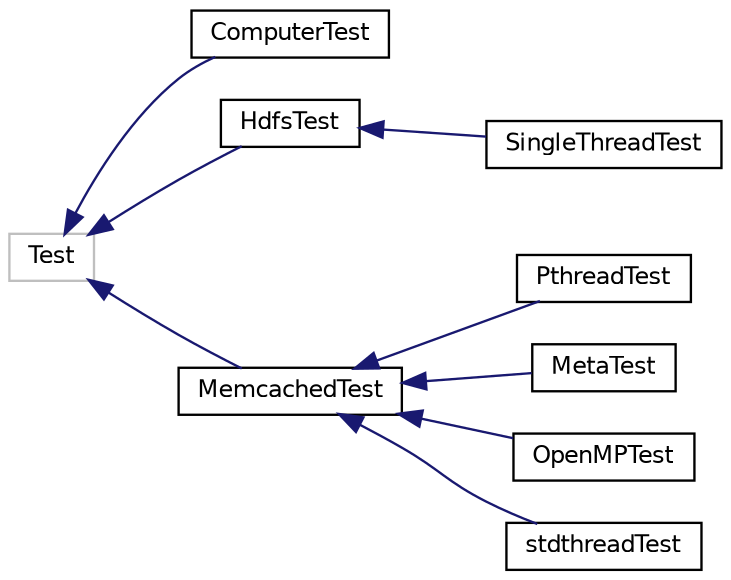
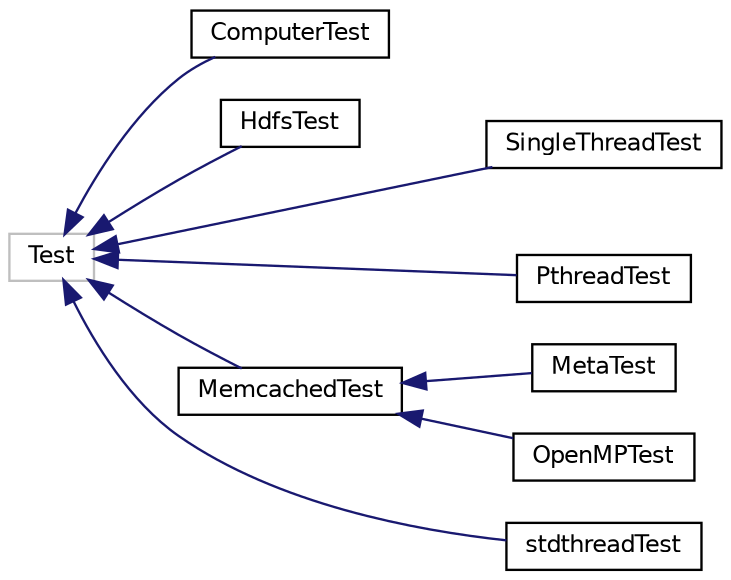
  digraph {
    rankdir=LR
    node [color=black fillcolor=white fontname=Helvetica fontsize=10 shape=record style=filled]
    edge [color=midnightblue dir=back fontname=Helvetica fontsize=10 labelfontname=Helvetica labelfontsize=10 style=solid]
    n1 [color=grey75 height=0.2 label=Test width=0.4]
    n2 [height=0.2 label=ComputerTest width=0.4]
    n3 [height=0.2 label=HdfsTest width=0.4]
    n4 [height=0.2 label=MemcachedTest width=0.4]
    n5 [height=0.2 label=PthreadTest width=0.4]
    n6 [height=0.2 label=SingleThreadTest width=0.4]
    n7 [height=0.2 label=stdthreadTest width=0.4]
    n8 [height=0.2 label=MetaTest width=0.4]
    n9 [height=0.2 label=OpenMPTest width=0.4]
    n1 -> n2
    n1 -> n3
    n1 -> n4
-   n4 -> n5
-   n3 -> n6
-   n4 -> n7
+   n1 -> n5
+   n1 -> n6
+   n1 -> n7
    n4 -> n8
    n4 -> n9
  }
